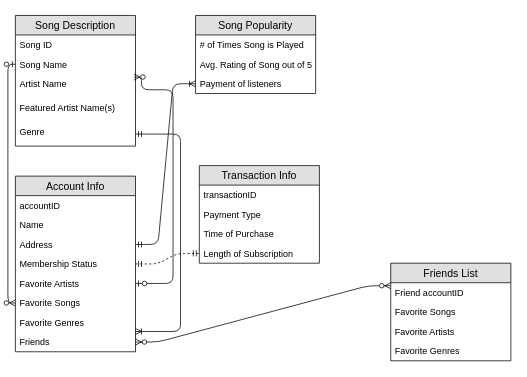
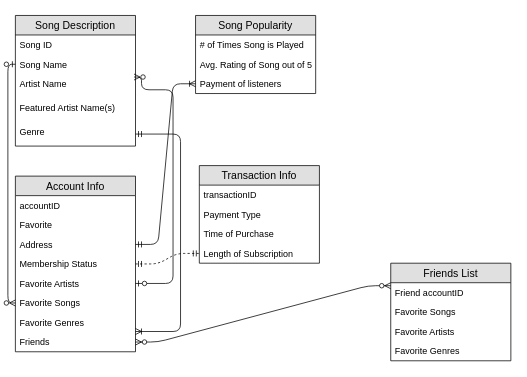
  <mxCell id="0" />
  <mxCell id="1" parent="0" />
  <mxCell id="2" value="Song Description" style="swimlane;fontStyle=0;childLayout=stackLayout;horizontal=1;startSize=26;fillColor=#e0e0e0;horizontalStack=0;resizeParent=1;resizeParentMax=0;resizeLast=0;collapsible=1;marginBottom=0;swimlaneFillColor=#ffffff;align=center;fontSize=14;" vertex="1" parent="1"><mxGeometry x="20" y="20" width="160" height="174" as="geometry" /></mxCell>
  <mxCell id="3" value="Song ID" style="text;strokeColor=none;fillColor=none;spacingLeft=4;spacingRight=4;overflow=hidden;rotatable=0;points=[[0,0.5],[1,0.5]];portConstraint=eastwest;fontSize=12;" vertex="1" parent="2"><mxGeometry y="26" width="160" height="26" as="geometry" /></mxCell>
  <mxCell id="4" value="Song Name" style="text;strokeColor=none;fillColor=none;spacingLeft=4;spacingRight=4;overflow=hidden;rotatable=0;points=[[0,0.5],[1,0.5]];portConstraint=eastwest;fontSize=12;" vertex="1" parent="2"><mxGeometry y="52" width="160" height="26" as="geometry" /></mxCell>
  <mxCell id="5" value="Artist Name" style="text;strokeColor=none;fillColor=none;spacingLeft=4;spacingRight=4;overflow=hidden;rotatable=0;points=[[0,0.5],[1,0.5]];portConstraint=eastwest;fontSize=12;" vertex="1" parent="2"><mxGeometry y="78" width="160" height="32" as="geometry" /></mxCell>
  <mxCell id="6" value="Featured Artist Name(s)" style="text;strokeColor=none;fillColor=none;spacingLeft=4;spacingRight=4;overflow=hidden;rotatable=0;points=[[0,0.5],[1,0.5]];portConstraint=eastwest;fontSize=12;" vertex="1" parent="2"><mxGeometry y="110" width="160" height="32" as="geometry" /></mxCell>
  <mxCell id="7" value="Genre" style="text;strokeColor=none;fillColor=none;spacingLeft=4;spacingRight=4;overflow=hidden;rotatable=0;points=[[0,0.5],[1,0.5]];portConstraint=eastwest;fontSize=12;" vertex="1" parent="2"><mxGeometry y="142" width="160" height="32" as="geometry" /></mxCell>
  <mxCell id="8" value="Song Popularity" style="swimlane;fontStyle=0;childLayout=stackLayout;horizontal=1;startSize=26;fillColor=#e0e0e0;horizontalStack=0;resizeParent=1;resizeParentMax=0;resizeLast=0;collapsible=1;marginBottom=0;swimlaneFillColor=#ffffff;align=center;fontSize=14;" vertex="1" parent="1"><mxGeometry x="260" y="20" width="160" height="104" as="geometry" /></mxCell>
  <mxCell id="9" value="# of Times Song is Played" style="text;strokeColor=none;fillColor=none;spacingLeft=4;spacingRight=4;overflow=hidden;rotatable=0;points=[[0,0.5],[1,0.5]];portConstraint=eastwest;fontSize=12;" vertex="1" parent="8"><mxGeometry y="26" width="160" height="26" as="geometry" /></mxCell>
  <mxCell id="10" value="Avg. Rating of Song out of 5" style="text;strokeColor=none;fillColor=none;spacingLeft=4;spacingRight=4;overflow=hidden;rotatable=0;points=[[0,0.5],[1,0.5]];portConstraint=eastwest;fontSize=12;" vertex="1" parent="8"><mxGeometry y="52" width="160" height="26" as="geometry" /></mxCell>
  <mxCell id="11" value="Payment of listeners" style="text;strokeColor=none;fillColor=none;spacingLeft=4;spacingRight=4;overflow=hidden;rotatable=0;points=[[0,0.5],[1,0.5]];portConstraint=eastwest;fontSize=12;" vertex="1" parent="8"><mxGeometry y="78" width="160" height="26" as="geometry" /></mxCell>
  <mxCell id="12" value="Account Info" style="swimlane;fontStyle=0;childLayout=stackLayout;horizontal=1;startSize=26;fillColor=#e0e0e0;horizontalStack=0;resizeParent=1;resizeParentMax=0;resizeLast=0;collapsible=1;marginBottom=0;swimlaneFillColor=#ffffff;align=center;fontSize=14;" vertex="1" parent="1"><mxGeometry x="20" y="234" width="160" height="234" as="geometry" /></mxCell>
  <mxCell id="13" value="accountID" style="text;strokeColor=none;fillColor=none;spacingLeft=4;spacingRight=4;overflow=hidden;rotatable=0;points=[[0,0.5],[1,0.5]];portConstraint=eastwest;fontSize=12;" vertex="1" parent="12"><mxGeometry y="26" width="160" height="26" as="geometry" /></mxCell>
- <mxCell id="14" value="Name" style="text;strokeColor=none;fillColor=none;spacingLeft=4;spacingRight=4;overflow=hidden;rotatable=0;points=[[0,0.5],[1,0.5]];portConstraint=eastwest;fontSize=12;" vertex="1" parent="12"><mxGeometry y="52" width="160" height="26" as="geometry" /></mxCell>
+ <mxCell id="14" value="Favorite" style="text;strokeColor=none;fillColor=none;spacingLeft=4;spacingRight=4;overflow=hidden;rotatable=0;points=[[0,0.5],[1,0.5]];portConstraint=eastwest;fontSize=12;" vertex="1" parent="12"><mxGeometry y="52" width="160" height="26" as="geometry" /></mxCell>
  <mxCell id="15" value="Address&#10;" style="text;strokeColor=none;fillColor=none;spacingLeft=4;spacingRight=4;overflow=hidden;rotatable=0;points=[[0,0.5],[1,0.5]];portConstraint=eastwest;fontSize=12;" vertex="1" parent="12"><mxGeometry y="78" width="160" height="26" as="geometry" /></mxCell>
  <mxCell id="16" value="Membership Status" style="text;strokeColor=none;fillColor=none;spacingLeft=4;spacingRight=4;overflow=hidden;rotatable=0;points=[[0,0.5],[1,0.5]];portConstraint=eastwest;fontSize=12;" vertex="1" parent="12"><mxGeometry y="104" width="160" height="26" as="geometry" /></mxCell>
  <mxCell id="17" value="Favorite Artists&#10;" style="text;strokeColor=none;fillColor=none;spacingLeft=4;spacingRight=4;overflow=hidden;rotatable=0;points=[[0,0.5],[1,0.5]];portConstraint=eastwest;fontSize=12;" vertex="1" parent="12"><mxGeometry y="130" width="160" height="26" as="geometry" /></mxCell>
  <mxCell id="18" value="Favorite Songs" style="text;strokeColor=none;fillColor=none;spacingLeft=4;spacingRight=4;overflow=hidden;rotatable=0;points=[[0,0.5],[1,0.5]];portConstraint=eastwest;fontSize=12;" vertex="1" parent="12"><mxGeometry y="156" width="160" height="26" as="geometry" /></mxCell>
  <mxCell id="19" value="Favorite Genres" style="text;strokeColor=none;fillColor=none;spacingLeft=4;spacingRight=4;overflow=hidden;rotatable=0;points=[[0,0.5],[1,0.5]];portConstraint=eastwest;fontSize=12;" vertex="1" parent="12"><mxGeometry y="182" width="160" height="26" as="geometry" /></mxCell>
  <mxCell id="20" value="Friends" style="text;strokeColor=none;fillColor=none;spacingLeft=4;spacingRight=4;overflow=hidden;rotatable=0;points=[[0,0.5],[1,0.5]];portConstraint=eastwest;fontSize=12;" vertex="1" parent="12"><mxGeometry y="208" width="160" height="26" as="geometry" /></mxCell>
  <mxCell id="21" value="Transaction Info" style="swimlane;fontStyle=0;childLayout=stackLayout;horizontal=1;startSize=26;fillColor=#e0e0e0;horizontalStack=0;resizeParent=1;resizeParentMax=0;resizeLast=0;collapsible=1;marginBottom=0;swimlaneFillColor=#ffffff;align=center;fontSize=14;" vertex="1" parent="1"><mxGeometry x="265" y="220" width="160" height="130" as="geometry" /></mxCell>
  <mxCell id="22" value="transactionID" style="text;strokeColor=none;fillColor=none;spacingLeft=4;spacingRight=4;overflow=hidden;rotatable=0;points=[[0,0.5],[1,0.5]];portConstraint=eastwest;fontSize=12;" vertex="1" parent="21"><mxGeometry y="26" width="160" height="26" as="geometry" /></mxCell>
  <mxCell id="23" value="Payment Type" style="text;strokeColor=none;fillColor=none;spacingLeft=4;spacingRight=4;overflow=hidden;rotatable=0;points=[[0,0.5],[1,0.5]];portConstraint=eastwest;fontSize=12;" vertex="1" parent="21"><mxGeometry y="52" width="160" height="26" as="geometry" /></mxCell>
  <mxCell id="24" value="Time of Purchase" style="text;strokeColor=none;fillColor=none;spacingLeft=4;spacingRight=4;overflow=hidden;rotatable=0;points=[[0,0.5],[1,0.5]];portConstraint=eastwest;fontSize=12;" vertex="1" parent="21"><mxGeometry y="78" width="160" height="26" as="geometry" /></mxCell>
  <mxCell id="25" value="Length of Subscription" style="text;strokeColor=none;fillColor=none;spacingLeft=4;spacingRight=4;overflow=hidden;rotatable=0;points=[[0,0.5],[1,0.5]];portConstraint=eastwest;fontSize=12;" vertex="1" parent="21"><mxGeometry y="104" width="160" height="26" as="geometry" /></mxCell>
  <mxCell id="26" value="Friends List" style="swimlane;fontStyle=0;childLayout=stackLayout;horizontal=1;startSize=26;fillColor=#e0e0e0;horizontalStack=0;resizeParent=1;resizeParentMax=0;resizeLast=0;collapsible=1;marginBottom=0;swimlaneFillColor=#ffffff;align=center;fontSize=14;" vertex="1" parent="1"><mxGeometry x="520" y="350" width="160" height="130" as="geometry" /></mxCell>
  <mxCell id="27" value="Friend accountID" style="text;strokeColor=none;fillColor=none;spacingLeft=4;spacingRight=4;overflow=hidden;rotatable=0;points=[[0,0.5],[1,0.5]];portConstraint=eastwest;fontSize=12;" vertex="1" parent="26"><mxGeometry y="26" width="160" height="26" as="geometry" /></mxCell>
  <mxCell id="28" value="Favorite Songs" style="text;strokeColor=none;fillColor=none;spacingLeft=4;spacingRight=4;overflow=hidden;rotatable=0;points=[[0,0.5],[1,0.5]];portConstraint=eastwest;fontSize=12;" vertex="1" parent="26"><mxGeometry y="52" width="160" height="26" as="geometry" /></mxCell>
  <mxCell id="29" value="Favorite Artists&#10;" style="text;strokeColor=none;fillColor=none;spacingLeft=4;spacingRight=4;overflow=hidden;rotatable=0;points=[[0,0.5],[1,0.5]];portConstraint=eastwest;fontSize=12;" vertex="1" parent="26"><mxGeometry y="78" width="160" height="26" as="geometry" /></mxCell>
  <mxCell id="30" value="Favorite Genres" style="text;strokeColor=none;fillColor=none;spacingLeft=4;spacingRight=4;overflow=hidden;rotatable=0;points=[[0,0.5],[1,0.5]];portConstraint=eastwest;fontSize=12;" vertex="1" parent="26"><mxGeometry y="104" width="160" height="26" as="geometry" /></mxCell>
  <mxCell id="31" value="" style="edgeStyle=entityRelationEdgeStyle;fontSize=12;html=1;endArrow=ERmandOne;startArrow=ERmandOne;entryX=0;entryY=0.5;entryDx=0;entryDy=0;exitX=1;exitY=0.5;exitDx=0;exitDy=0;dashed=1;" edge="1" parent="1" source="16" target="25"><mxGeometry width="100" height="100" relative="1" as="geometry"><mxPoint x="180" y="380" as="sourcePoint" /><mxPoint x="280" y="280" as="targetPoint" /></mxGeometry></mxCell>
  <mxCell id="32" value="" style="edgeStyle=entityRelationEdgeStyle;fontSize=12;html=1;endArrow=ERzeroToMany;endFill=1;startArrow=ERzeroToMany;" edge="1" parent="1" source="20"><mxGeometry width="100" height="100" relative="1" as="geometry"><mxPoint x="200" y="464" as="sourcePoint" /><mxPoint x="520" y="380" as="targetPoint" /></mxGeometry></mxCell>
  <mxCell id="33" value="" style="edgeStyle=orthogonalEdgeStyle;fontSize=12;html=1;endArrow=ERzeroToMany;startArrow=ERzeroToOne;entryX=0;entryY=0.5;entryDx=0;entryDy=0;" edge="1" parent="1" source="4" target="18"><mxGeometry width="100" height="100" relative="1" as="geometry"><mxPoint x="190" y="210" as="sourcePoint" /><mxPoint x="10" y="400" as="targetPoint" /></mxGeometry></mxCell>
  <mxCell id="34" value="" style="edgeStyle=orthogonalEdgeStyle;fontSize=12;html=1;endArrow=ERzeroToMany;startArrow=ERzeroToOne;exitX=1;exitY=0.5;exitDx=0;exitDy=0;" edge="1" parent="1" source="17"><mxGeometry width="100" height="100" relative="1" as="geometry"><mxPoint x="230" y="269.5" as="sourcePoint" /><mxPoint x="178" y="102" as="targetPoint" /><Array as="points"><mxPoint x="230" y="377" /><mxPoint x="230" y="119" /><mxPoint x="188" y="119" /><mxPoint x="188" y="102" /></Array></mxGeometry></mxCell>
  <mxCell id="35" value="" style="edgeStyle=entityRelationEdgeStyle;fontSize=12;html=1;endArrow=ERoneToMany;startArrow=ERmandOne;entryX=0;entryY=0.5;entryDx=0;entryDy=0;" edge="1" parent="1" target="11"><mxGeometry width="100" height="100" relative="1" as="geometry"><mxPoint x="180" y="325" as="sourcePoint" /><mxPoint x="280" y="225" as="targetPoint" /></mxGeometry></mxCell>
  <mxCell id="36" value="" style="edgeStyle=elbowEdgeStyle;fontSize=12;html=1;endArrow=ERoneToMany;startArrow=ERmandOne;exitX=1;exitY=0.5;exitDx=0;exitDy=0;" edge="1" parent="1" source="7"><mxGeometry width="100" height="100" relative="1" as="geometry"><mxPoint x="180" y="373" as="sourcePoint" /><mxPoint x="180" y="441" as="targetPoint" /><Array as="points"><mxPoint x="240" y="401" /></Array></mxGeometry></mxCell>
